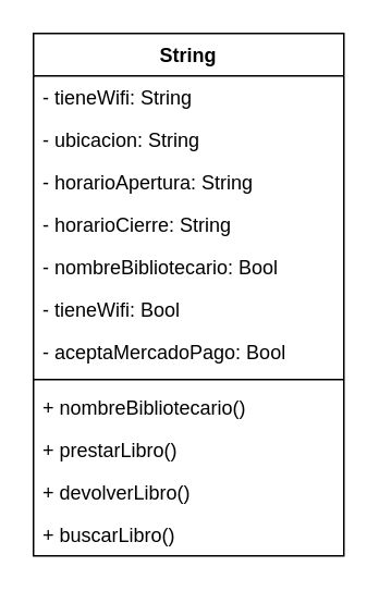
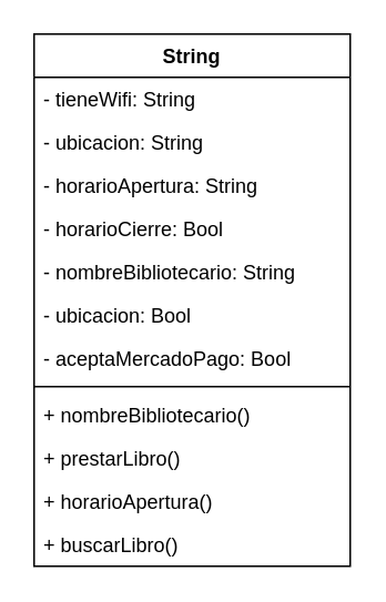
  <mxCell id="0" />
  <mxCell id="1" parent="0" />
  <mxCell id="2" value="String" style="swimlane;fontStyle=1;align=center;verticalAlign=top;childLayout=stackLayout;horizontal=1;startSize=26;horizontalStack=0;resizeParent=1;resizeParentMax=0;resizeLast=0;collapsible=1;marginBottom=0;whiteSpace=wrap;html=1;" vertex="1" parent="1"><mxGeometry x="20" y="20" width="190" height="320" as="geometry" /></mxCell>
  <mxCell id="3" value="- tieneWifi: String" style="text;strokeColor=none;fillColor=none;align=left;verticalAlign=top;spacingLeft=4;spacingRight=4;overflow=hidden;rotatable=0;points=[[0,0.5],[1,0.5]];portConstraint=eastwest;whiteSpace=wrap;html=1;" vertex="1" parent="2"><mxGeometry y="26" width="190" height="26" as="geometry" /></mxCell>
  <mxCell id="4" value="- ubicacion: String" style="text;strokeColor=none;fillColor=none;align=left;verticalAlign=top;spacingLeft=4;spacingRight=4;overflow=hidden;rotatable=0;points=[[0,0.5],[1,0.5]];portConstraint=eastwest;whiteSpace=wrap;html=1;" vertex="1" parent="2"><mxGeometry y="52" width="190" height="26" as="geometry" /></mxCell>
  <mxCell id="5" value="- horarioApertura: String" style="text;strokeColor=none;fillColor=none;align=left;verticalAlign=top;spacingLeft=4;spacingRight=4;overflow=hidden;rotatable=0;points=[[0,0.5],[1,0.5]];portConstraint=eastwest;whiteSpace=wrap;html=1;" vertex="1" parent="2"><mxGeometry y="78" width="190" height="26" as="geometry" /></mxCell>
- <mxCell id="6" value="- horarioCierre: String" style="text;strokeColor=none;fillColor=none;align=left;verticalAlign=top;spacingLeft=4;spacingRight=4;overflow=hidden;rotatable=0;points=[[0,0.5],[1,0.5]];portConstraint=eastwest;whiteSpace=wrap;html=1;" vertex="1" parent="2"><mxGeometry y="104" width="190" height="26" as="geometry" /></mxCell>
- <mxCell id="7" value="- nombreBibliotecario: Bool" style="text;strokeColor=none;fillColor=none;align=left;verticalAlign=top;spacingLeft=4;spacingRight=4;overflow=hidden;rotatable=0;points=[[0,0.5],[1,0.5]];portConstraint=eastwest;whiteSpace=wrap;html=1;" vertex="1" parent="2"><mxGeometry y="130" width="190" height="26" as="geometry" /></mxCell>
- <mxCell id="8" value="- tieneWifi: Bool" style="text;strokeColor=none;fillColor=none;align=left;verticalAlign=top;spacingLeft=4;spacingRight=4;overflow=hidden;rotatable=0;points=[[0,0.5],[1,0.5]];portConstraint=eastwest;whiteSpace=wrap;html=1;" vertex="1" parent="2"><mxGeometry y="156" width="190" height="26" as="geometry" /></mxCell>
+ <mxCell id="6" value="- horarioCierre: Bool" style="text;strokeColor=none;fillColor=none;align=left;verticalAlign=top;spacingLeft=4;spacingRight=4;overflow=hidden;rotatable=0;points=[[0,0.5],[1,0.5]];portConstraint=eastwest;whiteSpace=wrap;html=1;" vertex="1" parent="2"><mxGeometry y="104" width="190" height="26" as="geometry" /></mxCell>
+ <mxCell id="7" value="- nombreBibliotecario: String" style="text;strokeColor=none;fillColor=none;align=left;verticalAlign=top;spacingLeft=4;spacingRight=4;overflow=hidden;rotatable=0;points=[[0,0.5],[1,0.5]];portConstraint=eastwest;whiteSpace=wrap;html=1;" vertex="1" parent="2"><mxGeometry y="130" width="190" height="26" as="geometry" /></mxCell>
+ <mxCell id="8" value="- ubicacion: Bool" style="text;strokeColor=none;fillColor=none;align=left;verticalAlign=top;spacingLeft=4;spacingRight=4;overflow=hidden;rotatable=0;points=[[0,0.5],[1,0.5]];portConstraint=eastwest;whiteSpace=wrap;html=1;" vertex="1" parent="2"><mxGeometry y="156" width="190" height="26" as="geometry" /></mxCell>
  <mxCell id="9" value="- aceptaMercadoPago: Bool" style="text;strokeColor=none;fillColor=none;align=left;verticalAlign=top;spacingLeft=4;spacingRight=4;overflow=hidden;rotatable=0;points=[[0,0.5],[1,0.5]];portConstraint=eastwest;whiteSpace=wrap;html=1;" vertex="1" parent="2"><mxGeometry y="182" width="190" height="26" as="geometry" /></mxCell>
  <mxCell id="10" value="" style="line;strokeWidth=1;fillColor=none;align=left;verticalAlign=middle;spacingTop=-1;spacingLeft=3;spacingRight=3;rotatable=0;labelPosition=right;points=[];portConstraint=eastwest;strokeColor=inherit;" vertex="1" parent="2"><mxGeometry y="208" width="190" height="8" as="geometry" /></mxCell>
  <mxCell id="11" value="+ nombreBibliotecario()" style="text;strokeColor=none;fillColor=none;align=left;verticalAlign=top;spacingLeft=4;spacingRight=4;overflow=hidden;rotatable=0;points=[[0,0.5],[1,0.5]];portConstraint=eastwest;whiteSpace=wrap;html=1;" vertex="1" parent="2"><mxGeometry y="216" width="190" height="26" as="geometry" /></mxCell>
  <mxCell id="12" value="+ prestarLibro()" style="text;strokeColor=none;fillColor=none;align=left;verticalAlign=top;spacingLeft=4;spacingRight=4;overflow=hidden;rotatable=0;points=[[0,0.5],[1,0.5]];portConstraint=eastwest;whiteSpace=wrap;html=1;" vertex="1" parent="2"><mxGeometry y="242" width="190" height="26" as="geometry" /></mxCell>
- <mxCell id="13" value="+ devolverLibro()" style="text;strokeColor=none;fillColor=none;align=left;verticalAlign=top;spacingLeft=4;spacingRight=4;overflow=hidden;rotatable=0;points=[[0,0.5],[1,0.5]];portConstraint=eastwest;whiteSpace=wrap;html=1;" vertex="1" parent="2"><mxGeometry y="268" width="190" height="26" as="geometry" /></mxCell>
+ <mxCell id="13" value="+ horarioApertura()" style="text;strokeColor=none;fillColor=none;align=left;verticalAlign=top;spacingLeft=4;spacingRight=4;overflow=hidden;rotatable=0;points=[[0,0.5],[1,0.5]];portConstraint=eastwest;whiteSpace=wrap;html=1;" vertex="1" parent="2"><mxGeometry y="268" width="190" height="26" as="geometry" /></mxCell>
  <mxCell id="14" value="+ buscarLibro()" style="text;strokeColor=none;fillColor=none;align=left;verticalAlign=top;spacingLeft=4;spacingRight=4;overflow=hidden;rotatable=0;points=[[0,0.5],[1,0.5]];portConstraint=eastwest;whiteSpace=wrap;html=1;" vertex="1" parent="2"><mxGeometry y="294" width="190" height="26" as="geometry" /></mxCell>
